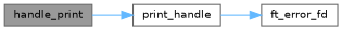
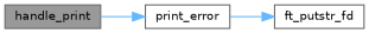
  digraph {
    rankdir=LR
    node [color=grey40 fillcolor=white fontname=Helvetica fontsize=10 shape=box style=filled]
    edge [color=steelblue1 fontname=Helvetica fontsize=10 labelfontname=Helvetica labelfontsize=10 style=solid]
    n1 [color=gray40 fillcolor=grey60 fontcolor=black height=0.2 label=handle_print width=0.4]
-   n2 [height=0.2 label=print_handle width=0.4]
-   n3 [height=0.2 label=ft_error_fd width=0.4]
+   n2 [height=0.2 label=print_error width=0.4]
+   n3 [height=0.2 label=ft_putstr_fd width=0.4]
    n1 -> n2
    n2 -> n3
  }
